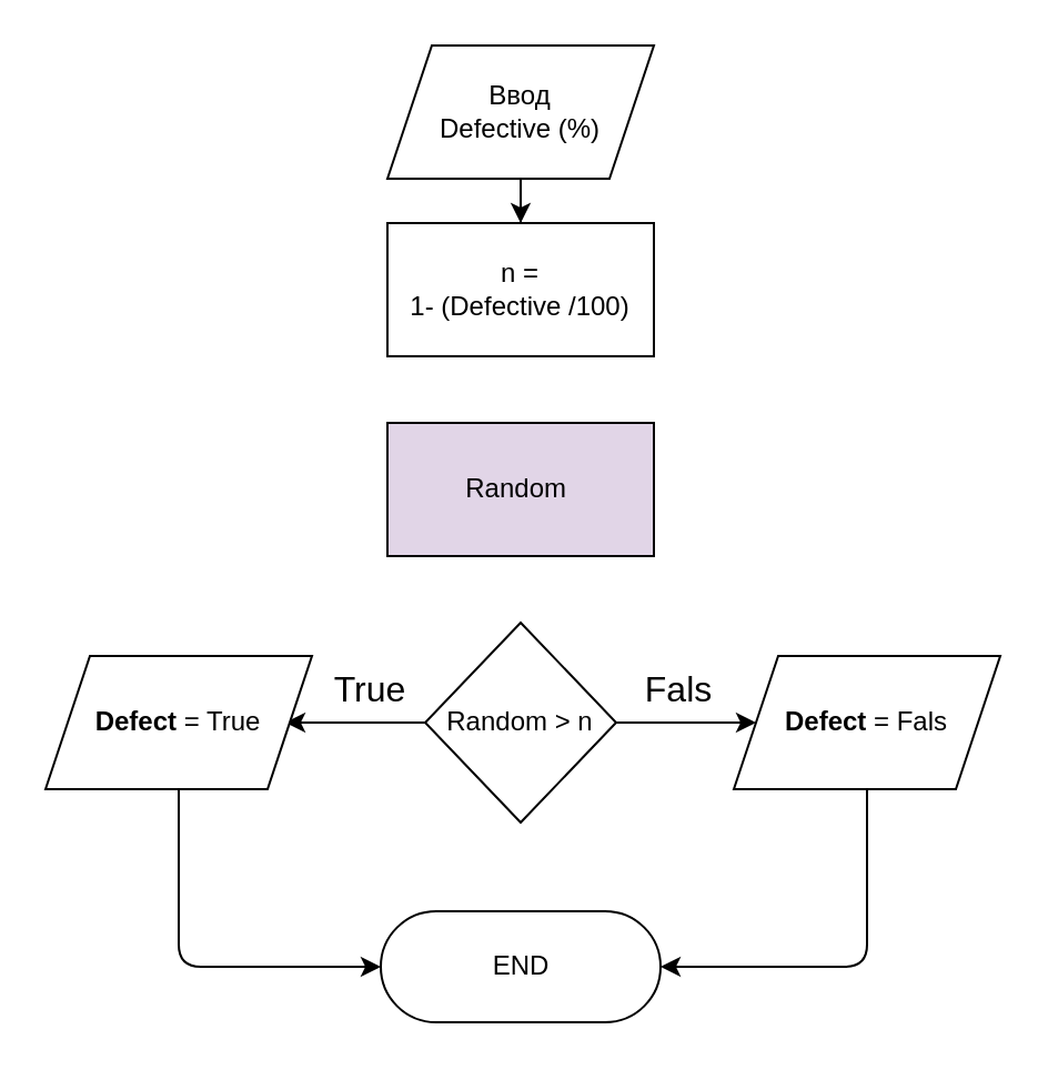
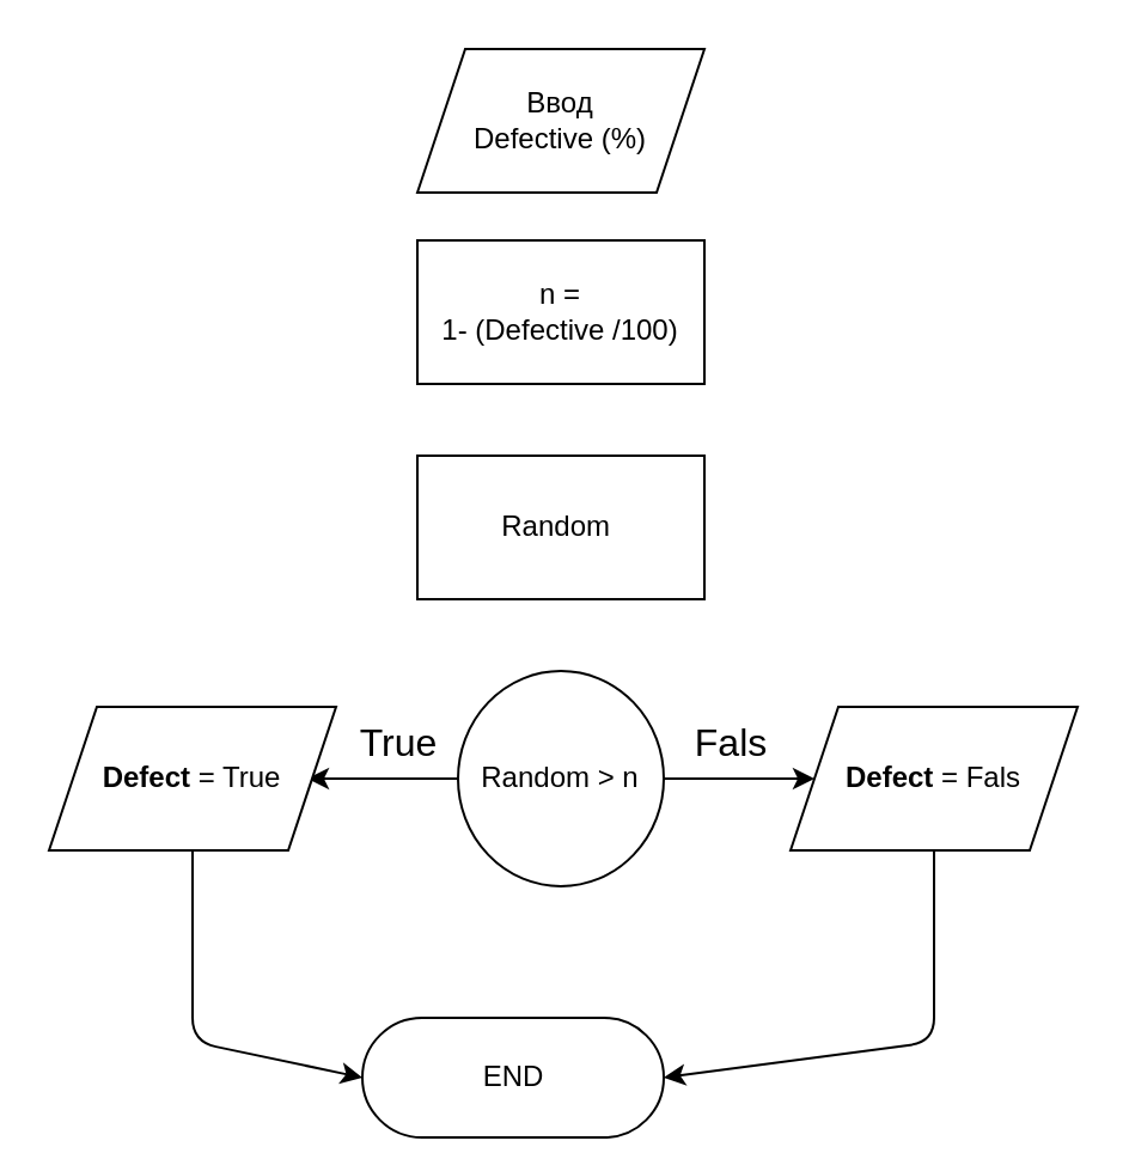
  <mxCell id="0" />
  <mxCell id="1" parent="0" />
- <mxCell id="2" value="END" style="html=1;dashed=0;whitespace=wrap;shape=mxgraph.dfd.start" vertex="1" parent="1"><mxGeometry x="171" y="410" width="126" height="50" as="geometry" /></mxCell>
- <mxCell id="3" value="" style="edgeStyle=orthogonalEdgeStyle;rounded=0;orthogonalLoop=1;jettySize=auto;html=1;" edge="1" parent="1" source="4" target="5"><mxGeometry relative="1" as="geometry" /></mxCell>
+ <mxCell id="2" value="END" style="html=1;dashed=0;whitespace=wrap;shape=mxgraph.dfd.start" vertex="1" parent="1"><mxGeometry x="151" y="425" width="126" height="50" as="geometry" /></mxCell>
  <mxCell id="4" value="Ввод &lt;br&gt;Defective (%)" style="shape=parallelogram;perimeter=parallelogramPerimeter;whiteSpace=wrap;html=1;fixedSize=1;dashed=0;" vertex="1" parent="1"><mxGeometry x="174" y="20" width="120" height="60" as="geometry" /></mxCell>
  <mxCell id="5" value="n = &lt;br&gt;1- (Defective&amp;nbsp;/100)" style="whiteSpace=wrap;html=1;dashed=0;" vertex="1" parent="1"><mxGeometry x="174" y="100" width="120" height="60" as="geometry" /></mxCell>
- <mxCell id="6" value="Random&amp;nbsp;" style="whiteSpace=wrap;html=1;dashed=0;fillColor=#e1d5e7;" vertex="1" parent="1"><mxGeometry x="174" y="190" width="120" height="60" as="geometry" /></mxCell>
+ <mxCell id="6" value="Random&amp;nbsp;" style="whiteSpace=wrap;html=1;dashed=0;" vertex="1" parent="1"><mxGeometry x="174" y="190" width="120" height="60" as="geometry" /></mxCell>
  <mxCell id="7" value="" style="edgeStyle=orthogonalEdgeStyle;rounded=0;orthogonalLoop=1;jettySize=auto;html=1;" edge="1" parent="1" source="9"><mxGeometry relative="1" as="geometry"><mxPoint x="340" y="325" as="targetPoint" /></mxGeometry></mxCell>
  <mxCell id="8" value="" style="edgeStyle=orthogonalEdgeStyle;rounded=0;orthogonalLoop=1;jettySize=auto;html=1;" edge="1" parent="1" source="9"><mxGeometry relative="1" as="geometry"><mxPoint x="128" y="325" as="targetPoint" /></mxGeometry></mxCell>
- <mxCell id="9" value="&lt;span&gt;Random &amp;gt; n&lt;/span&gt;" style="rhombus;whiteSpace=wrap;html=1;dashed=0;" vertex="1" parent="1"><mxGeometry x="191" y="280" width="86" height="90" as="geometry" /></mxCell>
+ <mxCell id="9" value="&lt;span&gt;Random &amp;gt; n&lt;/span&gt;" style="ellipse;whiteSpace=wrap;html=1;dashed=0;" vertex="1" parent="1"><mxGeometry x="191" y="280" width="86" height="90" as="geometry" /></mxCell>
  <mxCell id="10" value="&lt;font style=&quot;font-size: 16px&quot;&gt;True&lt;/font&gt;" style="text;html=1;align=center;verticalAlign=middle;resizable=0;points=[];autosize=1;" vertex="1" parent="1"><mxGeometry x="141" y="300" width="50" height="20" as="geometry" /></mxCell>
  <mxCell id="11" value="&lt;font style=&quot;font-size: 16px&quot;&gt;Fals&lt;/font&gt;" style="text;html=1;align=center;verticalAlign=middle;resizable=0;points=[];autosize=1;" vertex="1" parent="1"><mxGeometry x="280" y="300" width="50" height="20" as="geometry" /></mxCell>
  <mxCell id="12" value="&lt;b&gt;Defect &lt;/b&gt;= True" style="shape=parallelogram;perimeter=parallelogramPerimeter;whiteSpace=wrap;html=1;fixedSize=1;" vertex="1" parent="1"><mxGeometry x="20" y="295" width="120" height="60" as="geometry" /></mxCell>
  <mxCell id="13" value="&lt;b&gt;Defect &lt;/b&gt;= Fals" style="shape=parallelogram;perimeter=parallelogramPerimeter;whiteSpace=wrap;html=1;fixedSize=1;" vertex="1" parent="1"><mxGeometry x="330" y="295" width="120" height="60" as="geometry" /></mxCell>
  <mxCell id="14" value="" style="endArrow=classic;html=1;exitX=0.5;exitY=1;exitDx=0;exitDy=0;entryX=1;entryY=0.5;entryDx=0;entryDy=0;entryPerimeter=0;" edge="1" parent="1" source="13" target="2"><mxGeometry width="50" height="50" relative="1" as="geometry"><mxPoint x="210" y="570" as="sourcePoint" /><mxPoint x="260" y="520" as="targetPoint" /><Array as="points"><mxPoint x="390" y="435" /></Array></mxGeometry></mxCell>
  <mxCell id="15" value="" style="endArrow=classic;html=1;exitX=0.5;exitY=1;exitDx=0;exitDy=0;entryX=0;entryY=0.5;entryDx=0;entryDy=0;entryPerimeter=0;" edge="1" parent="1" source="12" target="2"><mxGeometry width="50" height="50" relative="1" as="geometry"><mxPoint x="210" y="570" as="sourcePoint" /><mxPoint x="170" y="440" as="targetPoint" /><Array as="points"><mxPoint x="80" y="435" /></Array></mxGeometry></mxCell>
